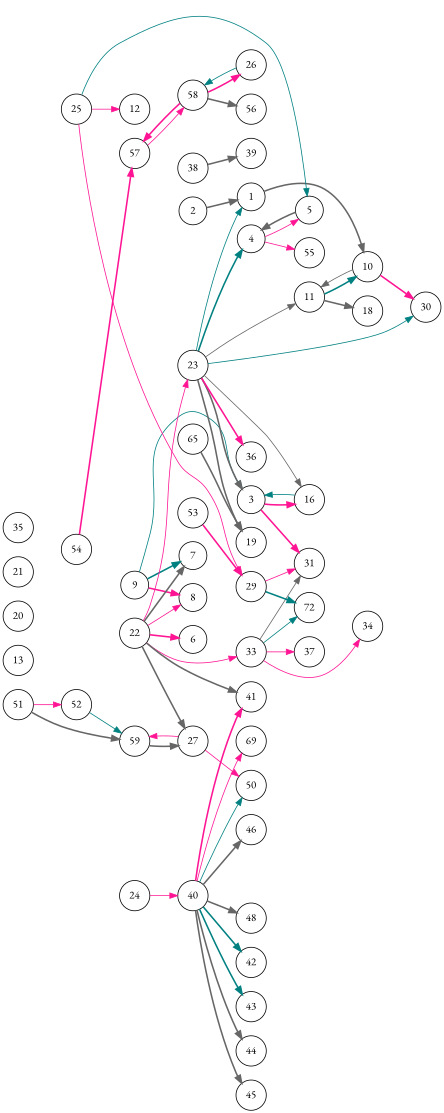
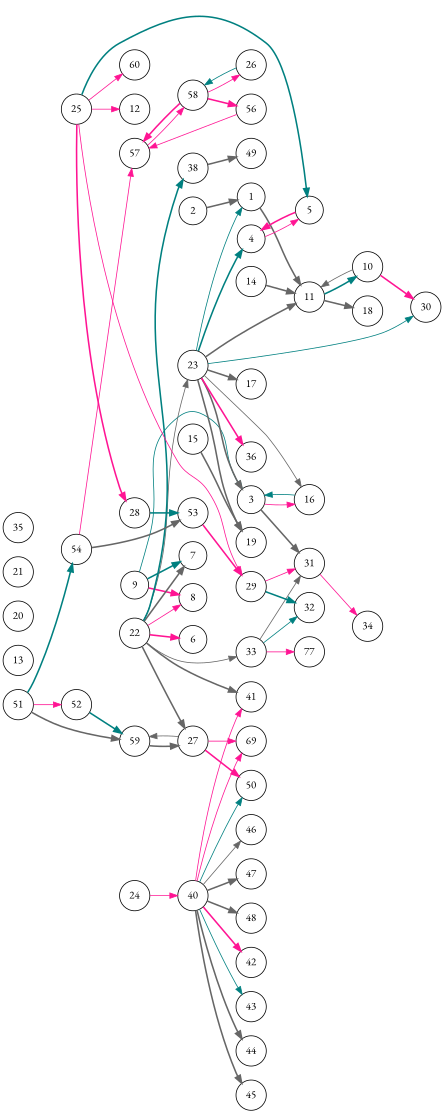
  digraph {
    fontname="EB Garamond"
    rankdir=LR
    node [fontname="EB Garamond" shape=circle]
    edge [color=gray40 fontname="EB Garamond" style=bold]
    1
    11
    10
    18
    2
    3
    16
    31
    4
    5
-   55
    9
    7
    8
    30
    13
-   15 [label=65]
+   14
+   15
    19
    20
    21
    22
    6
    23
    27
    33
    38
    41
+   17
    36
    n31 [label=69]
    50
    59
-   32 [label=72]
+   32
    34
-   37
-   39
+   37 [label=77]
+   39 [label=49]
    24
    40
    42
    43
    44
    45
    46
+   47
    48
    25
    12
+   28
    29
+   60
    53
    26
    58
    57
    56
    35
    51
    52
    54
-   1 -> 10
+   1 -> 11
    11 -> 10 [color=teal]
    11 -> 18
    10 -> 11 [style=solid]
    10 -> 30 [color=deeppink]
    2 -> 1
-   3 -> 16 [color=deeppink]
-   3 -> 31 [color=deeppink]
+   3 -> 16 [color=deeppink style=solid]
+   3 -> 31
    16 -> 3 [color=teal style=solid]
    4 -> 5 [color=deeppink style=solid]
-   4 -> 55 [color=deeppink style=solid]
-   5 -> 4
+   5 -> 4 [color=deeppink]
    9 -> 3 [color=teal style=solid]
    9 -> 7 [color=teal]
    9 -> 8 [color=deeppink]
+   14 -> 11
    15 -> 19
    22 -> 7
    22 -> 8 [color=deeppink style=solid]
    22 -> 6 [color=deeppink]
-   22 -> 23 [color=deeppink style=solid]
+   22 -> 23 [style=solid]
    22 -> 27
-   22 -> 33 [color=deeppink style=solid]
+   22 -> 33 [style=solid]
+   22 -> 38 [color=teal]
    22 -> 41
    23 -> 1 [color=teal style=solid]
-   23 -> 11 [style=solid]
+   23 -> 11
    23 -> 3
    23 -> 16 [style=solid]
    23 -> 4 [color=teal]
    23 -> 30 [color=teal style=solid]
    23 -> 19
+   23 -> 17
    23 -> 36 [color=deeppink]
-   27 -> 50 [color=deeppink style=solid]
-   27 -> 59 [color=deeppink style=solid]
+   27 -> n31 [color=deeppink style=solid]
+   27 -> 50 [color=deeppink]
+   27 -> 59 [style=solid]
    33 -> 31 [style=solid]
    33 -> 32 [color=teal style=solid]
-   33 -> 34 [color=deeppink style=solid]
+   31 -> 34 [color=deeppink style=solid]
    33 -> 37 [color=deeppink style=solid]
    38 -> 39
    59 -> 27
    24 -> 40 [color=deeppink style=solid]
-   40 -> 41 [color=deeppink]
+   40 -> 41 [color=deeppink style=solid]
    40 -> n31 [color=deeppink style=solid]
    40 -> 50 [color=teal style=solid]
-   40 -> 42 [color=teal]
-   40 -> 43 [color=teal]
+   40 -> 42 [color=deeppink]
+   40 -> 43 [color=teal style=solid]
    40 -> 44
    40 -> 45
-   40 -> 46
+   40 -> 46 [style=solid]
+   40 -> 47
    40 -> 48
-   25 -> 5 [color=teal style=solid]
+   25 -> 5 [color=teal]
    25 -> 12 [color=deeppink style=solid]
+   25 -> 28 [color=deeppink]
    25 -> 29 [color=deeppink style=solid]
+   25 -> 60 [color=deeppink style=solid]
+   28 -> 53 [color=teal]
    29 -> 31 [color=deeppink style=solid]
    29 -> 32 [color=teal]
    53 -> 29 [color=deeppink]
    26 -> 58 [color=teal style=solid]
-   58 -> 26 [color=deeppink]
+   58 -> 26 [color=deeppink style=solid]
    58 -> 57 [color=deeppink]
-   58 -> 56
+   58 -> 56 [color=deeppink]
    57 -> 58 [color=deeppink style=solid]
+   56 -> 57 [color=deeppink style=solid]
    51 -> 59
    51 -> 52 [color=deeppink style=solid]
-   52 -> 59 [color=teal style=solid]
-   54 -> 57 [color=deeppink]
+   51 -> 54 [color=teal]
+   52 -> 59 [color=teal]
+   54 -> 53
+   54 -> 57 [color=deeppink style=solid]
  }
